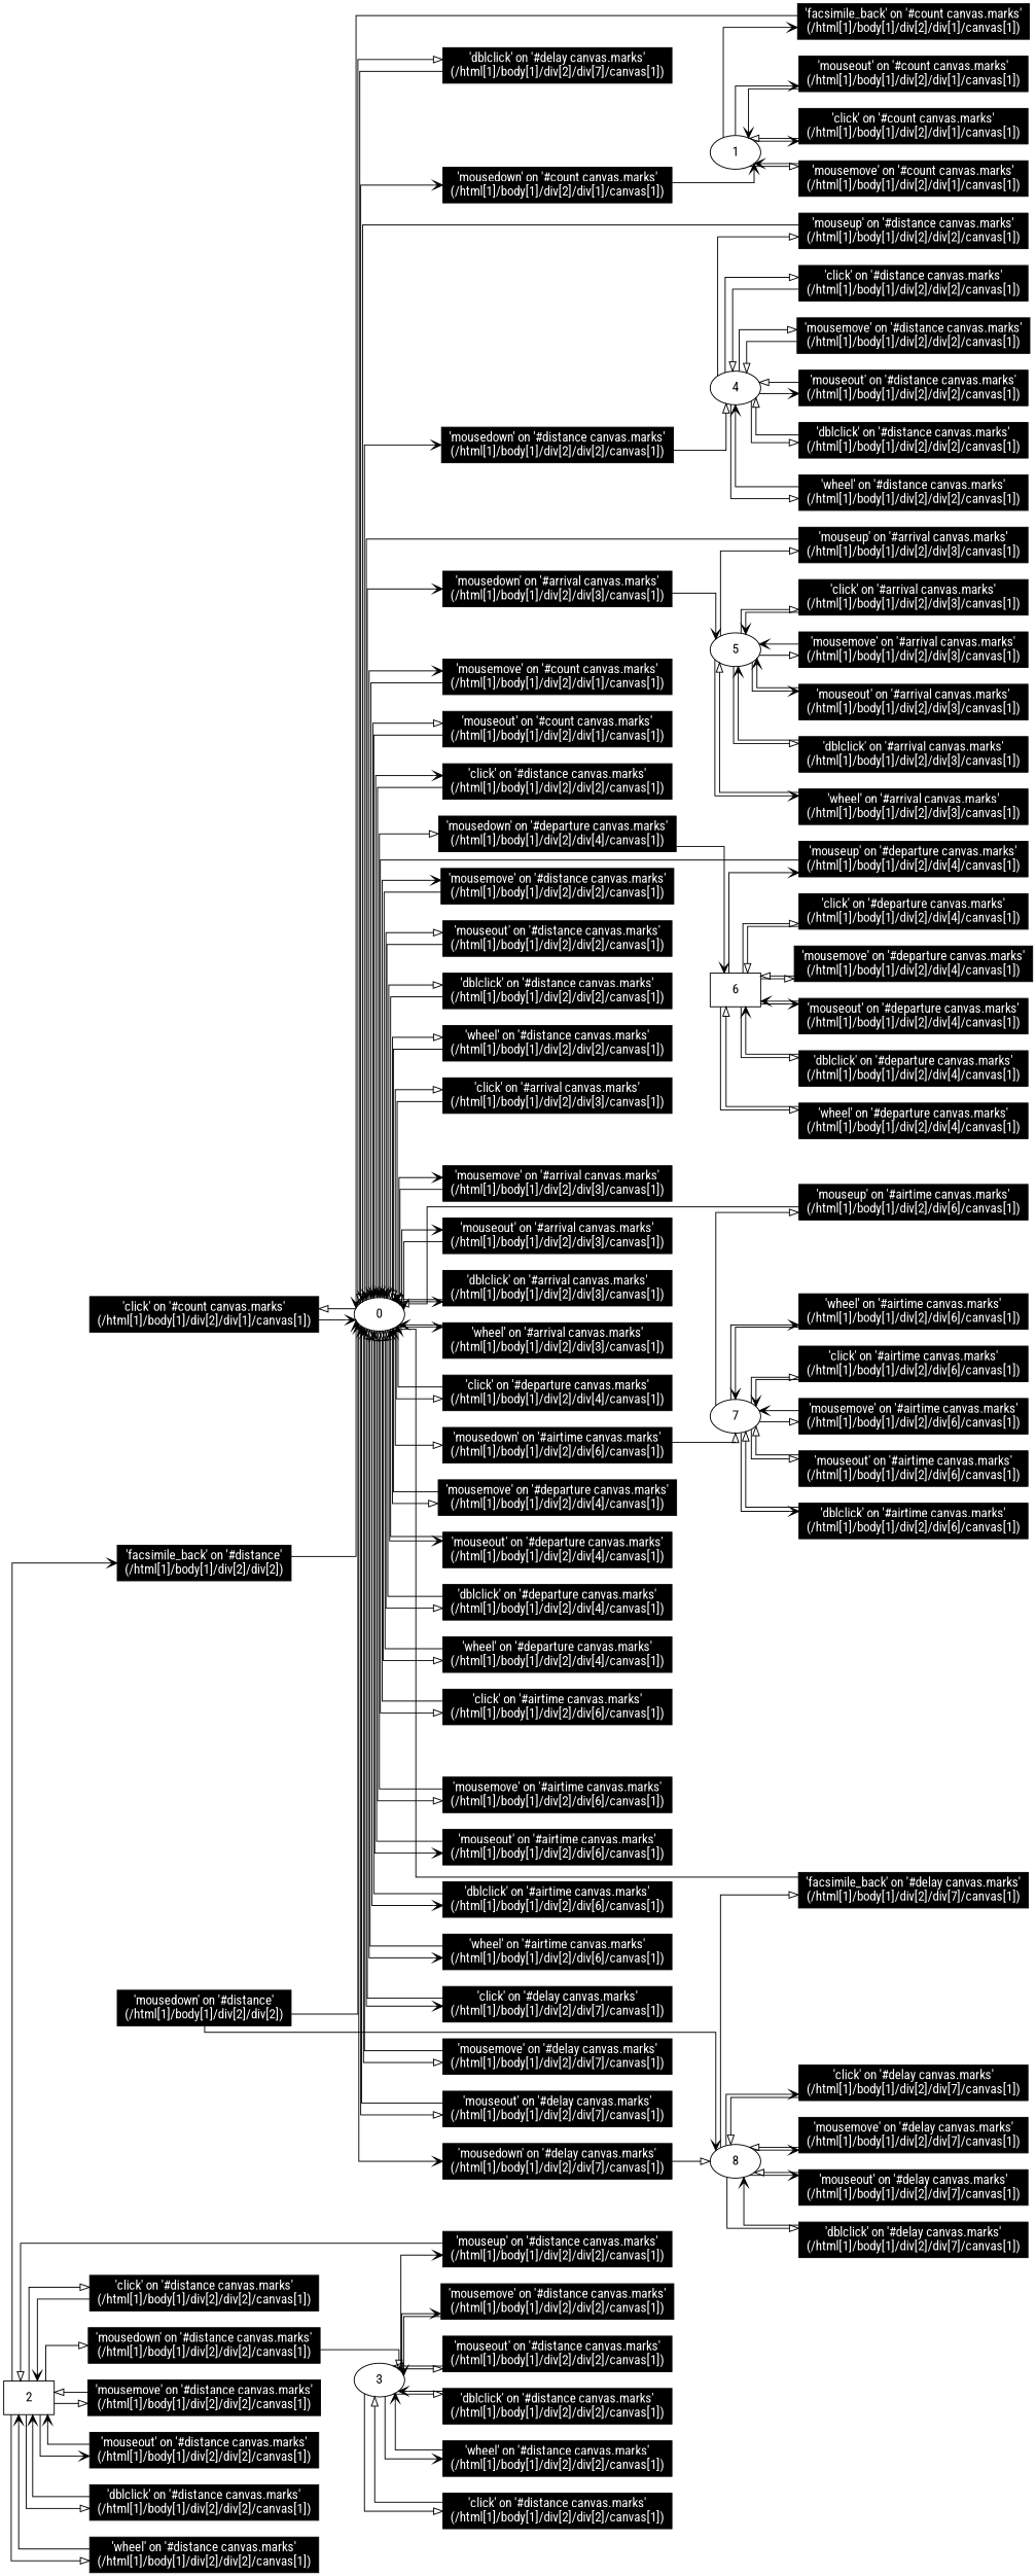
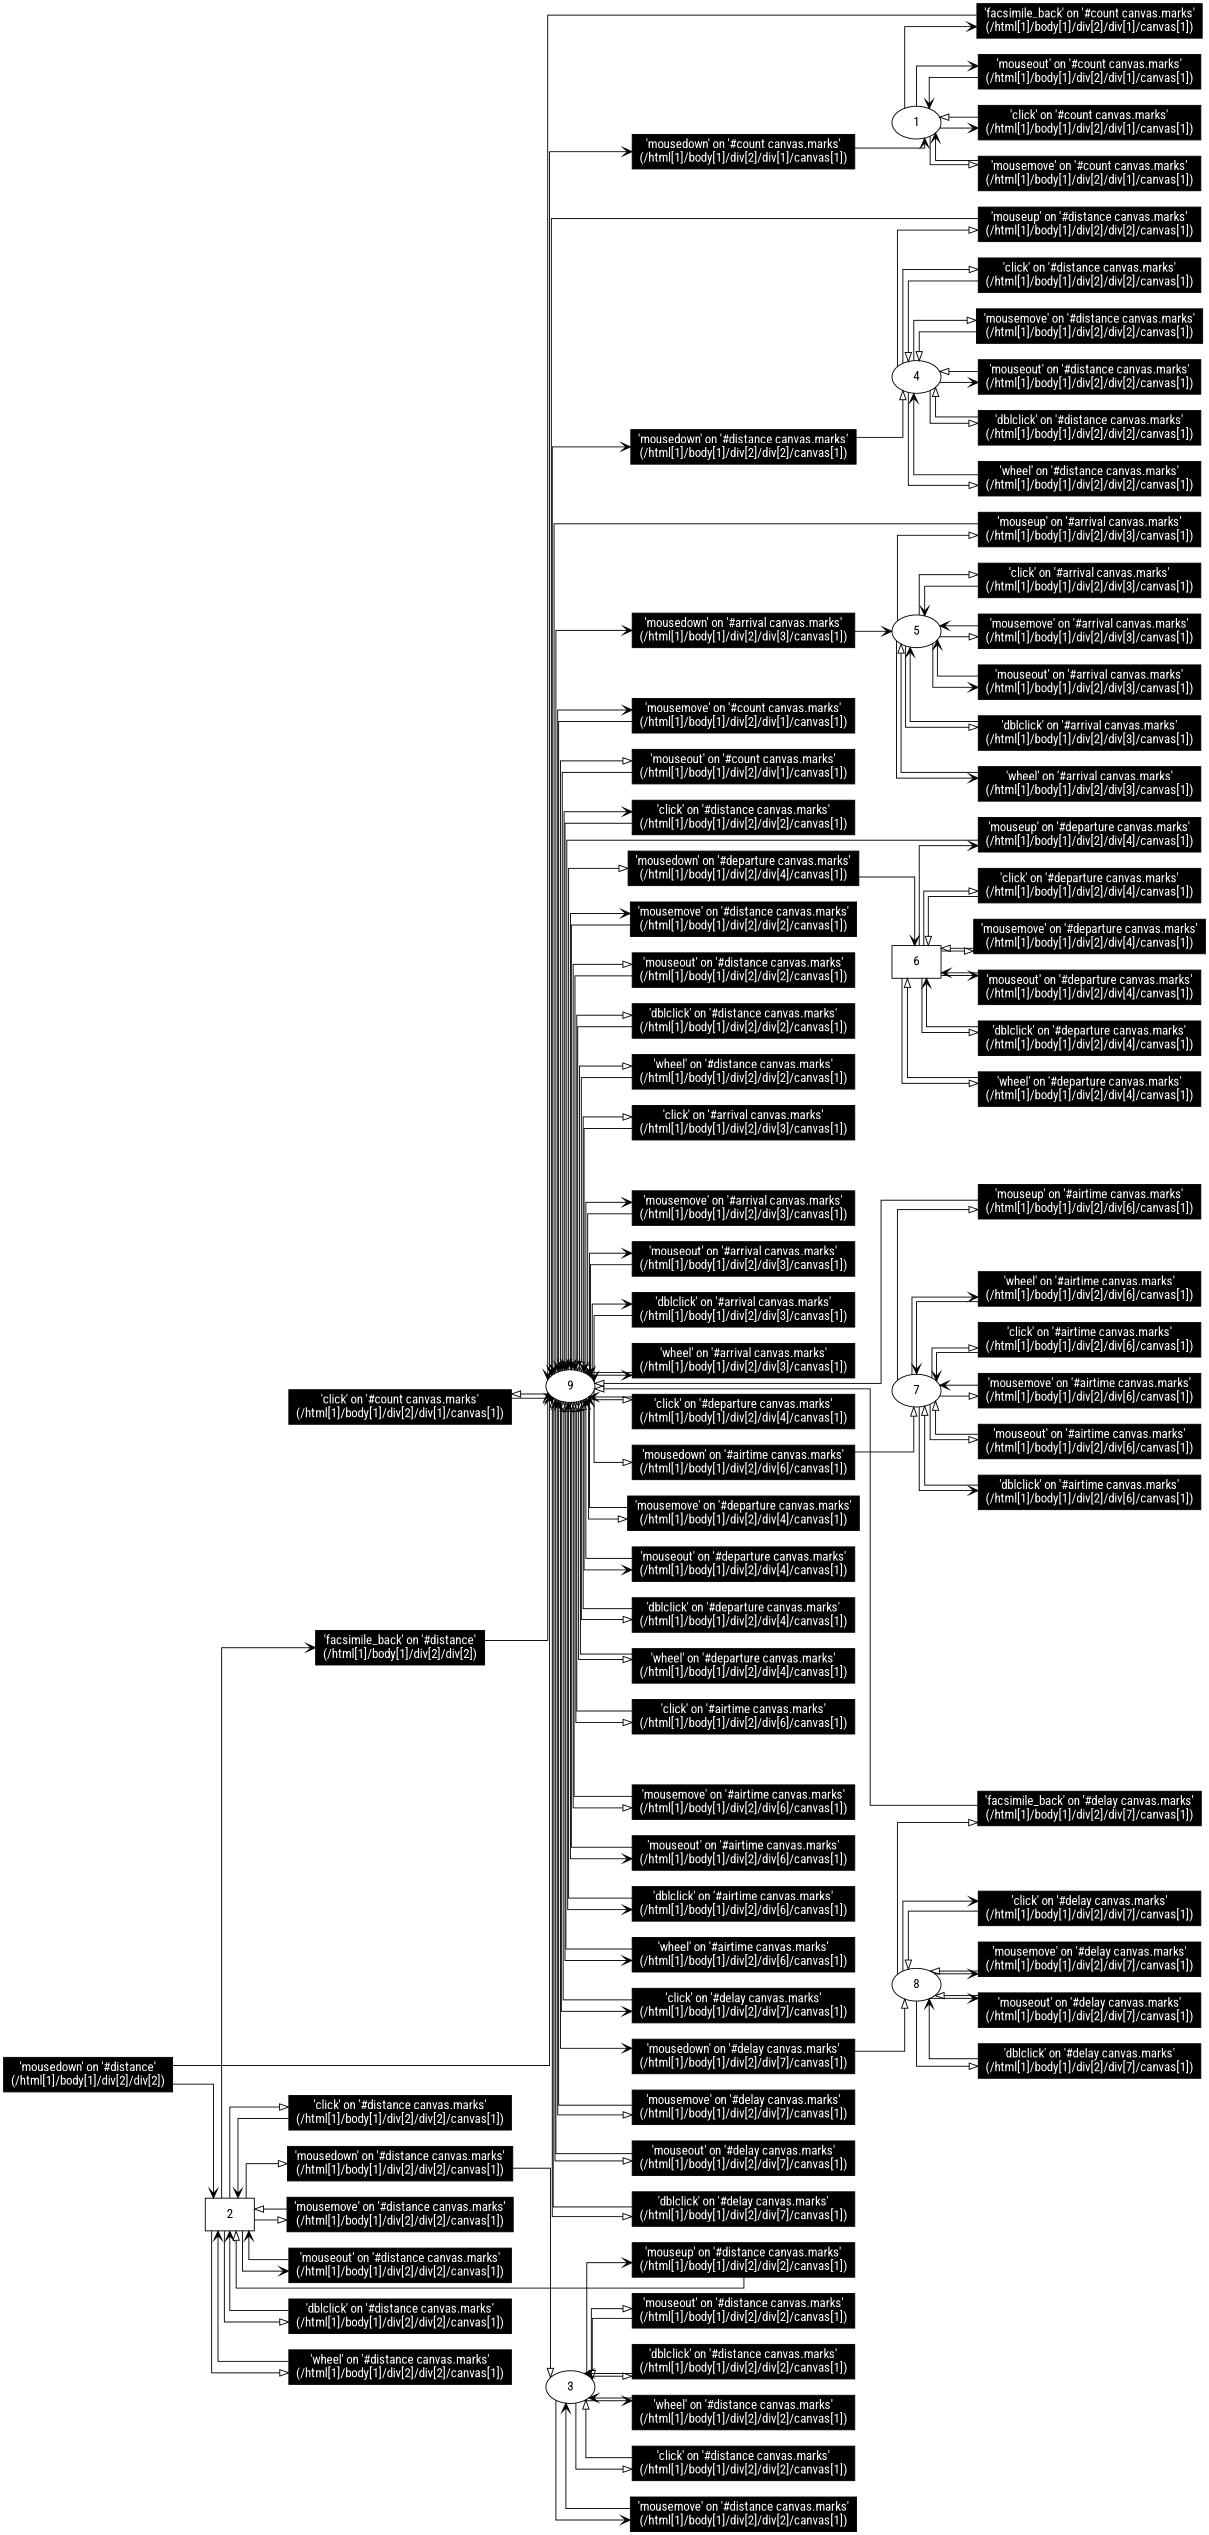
  digraph {
    fontname="Roboto Condensed"
    rankdir=LR
    splines=ortho
    node [fillcolor="#000000" fontcolor="#FFFFFF" fontname="Roboto Condensed" shape=box style=filled]
    edge [arrowhead=vee fontname="Roboto Condensed"]
    n1 [label="'click' on '#count canvas.marks'\n(/html[1]/body[1]/div[2]/div[1]/canvas[1])"]
-   0 [fillcolor="" fontcolor="" shape="" style=""]
+   0 [label=9 fillcolor="" fontcolor="" shape="" style=""]
    n3 [label="'mousedown' on '#count canvas.marks'\n(/html[1]/body[1]/div[2]/div[1]/canvas[1])"]
    n4 [label="'mousemove' on '#count canvas.marks'\n(/html[1]/body[1]/div[2]/div[1]/canvas[1])"]
    n5 [label="'mouseout' on '#count canvas.marks'\n(/html[1]/body[1]/div[2]/div[1]/canvas[1])"]
    n6 [label="'click' on '#distance canvas.marks'\n(/html[1]/body[1]/div[2]/div[2]/canvas[1])"]
    n7 [label="'mousedown' on '#distance canvas.marks'\n(/html[1]/body[1]/div[2]/div[2]/canvas[1])"]
    n8 [label="'mousemove' on '#distance canvas.marks'\n(/html[1]/body[1]/div[2]/div[2]/canvas[1])"]
    n9 [label="'mouseout' on '#distance canvas.marks'\n(/html[1]/body[1]/div[2]/div[2]/canvas[1])"]
    n10 [label="'dblclick' on '#distance canvas.marks'\n(/html[1]/body[1]/div[2]/div[2]/canvas[1])"]
    n11 [label="'wheel' on '#distance canvas.marks'\n(/html[1]/body[1]/div[2]/div[2]/canvas[1])"]
    n12 [label="'click' on '#arrival canvas.marks'\n(/html[1]/body[1]/div[2]/div[3]/canvas[1])"]
    n13 [label="'mousedown' on '#arrival canvas.marks'\n(/html[1]/body[1]/div[2]/div[3]/canvas[1])"]
    n14 [label="'mousemove' on '#arrival canvas.marks'\n(/html[1]/body[1]/div[2]/div[3]/canvas[1])"]
    n15 [label="'mouseout' on '#arrival canvas.marks'\n(/html[1]/body[1]/div[2]/div[3]/canvas[1])"]
    n16 [label="'dblclick' on '#arrival canvas.marks'\n(/html[1]/body[1]/div[2]/div[3]/canvas[1])"]
    n17 [label="'wheel' on '#arrival canvas.marks'\n(/html[1]/body[1]/div[2]/div[3]/canvas[1])"]
    n18 [label="'click' on '#departure canvas.marks'\n(/html[1]/body[1]/div[2]/div[4]/canvas[1])"]
    n19 [label="'mousedown' on '#departure canvas.marks'\n(/html[1]/body[1]/div[2]/div[4]/canvas[1])"]
    n20 [label="'mousemove' on '#departure canvas.marks'\n(/html[1]/body[1]/div[2]/div[4]/canvas[1])"]
    n21 [label="'mouseout' on '#departure canvas.marks'\n(/html[1]/body[1]/div[2]/div[4]/canvas[1])"]
    n22 [label="'dblclick' on '#departure canvas.marks'\n(/html[1]/body[1]/div[2]/div[4]/canvas[1])"]
    n23 [label="'wheel' on '#departure canvas.marks'\n(/html[1]/body[1]/div[2]/div[4]/canvas[1])"]
    n24 [label="'click' on '#airtime canvas.marks'\n(/html[1]/body[1]/div[2]/div[6]/canvas[1])"]
    n25 [label="'mousedown' on '#airtime canvas.marks'\n(/html[1]/body[1]/div[2]/div[6]/canvas[1])"]
    n26 [label="'mousemove' on '#airtime canvas.marks'\n(/html[1]/body[1]/div[2]/div[6]/canvas[1])"]
    n27 [label="'mouseout' on '#airtime canvas.marks'\n(/html[1]/body[1]/div[2]/div[6]/canvas[1])"]
    n28 [label="'dblclick' on '#airtime canvas.marks'\n(/html[1]/body[1]/div[2]/div[6]/canvas[1])"]
    n29 [label="'wheel' on '#airtime canvas.marks'\n(/html[1]/body[1]/div[2]/div[6]/canvas[1])"]
    n30 [label="'click' on '#delay canvas.marks'\n(/html[1]/body[1]/div[2]/div[7]/canvas[1])"]
    n31 [label="'mousedown' on '#delay canvas.marks'\n(/html[1]/body[1]/div[2]/div[7]/canvas[1])"]
    n32 [label="'mousemove' on '#delay canvas.marks'\n(/html[1]/body[1]/div[2]/div[7]/canvas[1])"]
    n33 [label="'mouseout' on '#delay canvas.marks'\n(/html[1]/body[1]/div[2]/div[7]/canvas[1])"]
    n34 [label="'dblclick' on '#delay canvas.marks'\n(/html[1]/body[1]/div[2]/div[7]/canvas[1])"]
    1 [fillcolor="" fontcolor="" shape="" style=""]
    n36 [label="'mousedown' on '#distance'\n(/html[1]/body[1]/div[2]/div[2])"]
    2 [fillcolor="" fontcolor="" style=""]
    4 [fillcolor="" fontcolor="" shape="" style=""]
    5 [fillcolor="" fontcolor="" shape="" style=""]
    6 [fillcolor="" fontcolor="" style=""]
    7 [fillcolor="" fontcolor="" shape="" style=""]
    8 [fillcolor="" fontcolor="" shape="" style=""]
    n43 [label="'click' on '#count canvas.marks'\n(/html[1]/body[1]/div[2]/div[1]/canvas[1])"]
    n44 [label="'mousemove' on '#count canvas.marks'\n(/html[1]/body[1]/div[2]/div[1]/canvas[1])"]
    n45 [label="'mouseout' on '#count canvas.marks'\n(/html[1]/body[1]/div[2]/div[1]/canvas[1])"]
    n46 [label="'facsimile_back' on '#count canvas.marks'\n(/html[1]/body[1]/div[2]/div[1]/canvas[1])"]
    n47 [label="'click' on '#distance canvas.marks'\n(/html[1]/body[1]/div[2]/div[2]/canvas[1])"]
    n48 [label="'mousedown' on '#distance canvas.marks'\n(/html[1]/body[1]/div[2]/div[2]/canvas[1])"]
    n49 [label="'mousemove' on '#distance canvas.marks'\n(/html[1]/body[1]/div[2]/div[2]/canvas[1])"]
    n50 [label="'mouseout' on '#distance canvas.marks'\n(/html[1]/body[1]/div[2]/div[2]/canvas[1])"]
    n51 [label="'dblclick' on '#distance canvas.marks'\n(/html[1]/body[1]/div[2]/div[2]/canvas[1])"]
    n52 [label="'wheel' on '#distance canvas.marks'\n(/html[1]/body[1]/div[2]/div[2]/canvas[1])"]
    n53 [label="'facsimile_back' on '#distance'\n(/html[1]/body[1]/div[2]/div[2])"]
    3 [fillcolor="" fontcolor="" shape="" style=""]
    n55 [label="'click' on '#distance canvas.marks'\n(/html[1]/body[1]/div[2]/div[2]/canvas[1])"]
    n56 [label="'mousemove' on '#distance canvas.marks'\n(/html[1]/body[1]/div[2]/div[2]/canvas[1])"]
    n57 [label="'mouseout' on '#distance canvas.marks'\n(/html[1]/body[1]/div[2]/div[2]/canvas[1])"]
    n58 [label="'mouseup' on '#distance canvas.marks'\n(/html[1]/body[1]/div[2]/div[2]/canvas[1])"]
    n59 [label="'dblclick' on '#distance canvas.marks'\n(/html[1]/body[1]/div[2]/div[2]/canvas[1])"]
    n60 [label="'wheel' on '#distance canvas.marks'\n(/html[1]/body[1]/div[2]/div[2]/canvas[1])"]
    n61 [label="'click' on '#arrival canvas.marks'\n(/html[1]/body[1]/div[2]/div[3]/canvas[1])"]
    n62 [label="'mousemove' on '#arrival canvas.marks'\n(/html[1]/body[1]/div[2]/div[3]/canvas[1])"]
    n63 [label="'mouseout' on '#arrival canvas.marks'\n(/html[1]/body[1]/div[2]/div[3]/canvas[1])"]
    n64 [label="'mouseup' on '#arrival canvas.marks'\n(/html[1]/body[1]/div[2]/div[3]/canvas[1])"]
    n65 [label="'dblclick' on '#arrival canvas.marks'\n(/html[1]/body[1]/div[2]/div[3]/canvas[1])"]
    n66 [label="'wheel' on '#arrival canvas.marks'\n(/html[1]/body[1]/div[2]/div[3]/canvas[1])"]
    n67 [label="'click' on '#departure canvas.marks'\n(/html[1]/body[1]/div[2]/div[4]/canvas[1])"]
    n68 [label="'mousemove' on '#departure canvas.marks'\n(/html[1]/body[1]/div[2]/div[4]/canvas[1])"]
    n69 [label="'mouseout' on '#departure canvas.marks'\n(/html[1]/body[1]/div[2]/div[4]/canvas[1])"]
    n70 [label="'mouseup' on '#departure canvas.marks'\n(/html[1]/body[1]/div[2]/div[4]/canvas[1])"]
    n71 [label="'dblclick' on '#departure canvas.marks'\n(/html[1]/body[1]/div[2]/div[4]/canvas[1])"]
    n72 [label="'wheel' on '#departure canvas.marks'\n(/html[1]/body[1]/div[2]/div[4]/canvas[1])"]
    n73 [label="'click' on '#airtime canvas.marks'\n(/html[1]/body[1]/div[2]/div[6]/canvas[1])"]
    n74 [label="'mousemove' on '#airtime canvas.marks'\n(/html[1]/body[1]/div[2]/div[6]/canvas[1])"]
    n75 [label="'mouseout' on '#airtime canvas.marks'\n(/html[1]/body[1]/div[2]/div[6]/canvas[1])"]
    n76 [label="'mouseup' on '#airtime canvas.marks'\n(/html[1]/body[1]/div[2]/div[6]/canvas[1])"]
    n77 [label="'dblclick' on '#airtime canvas.marks'\n(/html[1]/body[1]/div[2]/div[6]/canvas[1])"]
    n78 [label="'wheel' on '#airtime canvas.marks'\n(/html[1]/body[1]/div[2]/div[6]/canvas[1])"]
    n79 [label="'click' on '#delay canvas.marks'\n(/html[1]/body[1]/div[2]/div[7]/canvas[1])"]
    n80 [label="'mousemove' on '#delay canvas.marks'\n(/html[1]/body[1]/div[2]/div[7]/canvas[1])"]
    n81 [label="'mouseout' on '#delay canvas.marks'\n(/html[1]/body[1]/div[2]/div[7]/canvas[1])"]
    n82 [label="'dblclick' on '#delay canvas.marks'\n(/html[1]/body[1]/div[2]/div[7]/canvas[1])"]
    n83 [label="'facsimile_back' on '#delay canvas.marks'\n(/html[1]/body[1]/div[2]/div[7]/canvas[1])"]
    n84 [label="'click' on '#distance canvas.marks'\n(/html[1]/body[1]/div[2]/div[2]/canvas[1])"]
    n85 [label="'mousemove' on '#distance canvas.marks'\n(/html[1]/body[1]/div[2]/div[2]/canvas[1])"]
    n86 [label="'mouseout' on '#distance canvas.marks'\n(/html[1]/body[1]/div[2]/div[2]/canvas[1])"]
    n87 [label="'mouseup' on '#distance canvas.marks'\n(/html[1]/body[1]/div[2]/div[2]/canvas[1])"]
    n88 [label="'dblclick' on '#distance canvas.marks'\n(/html[1]/body[1]/div[2]/div[2]/canvas[1])"]
    n89 [label="'wheel' on '#distance canvas.marks'\n(/html[1]/body[1]/div[2]/div[2]/canvas[1])"]
    n1 -> 0
    0 -> n1 [arrowhead=onormal]
    0 -> n3
    0 -> n4
    0 -> n5 [arrowhead=onormal]
    0 -> n6
    0 -> n7
    0 -> n8
    0 -> n9 [arrowhead=onormal]
    0 -> n10 [arrowhead=onormal]
    0 -> n11 [arrowhead=onormal]
    0 -> n12 [arrowhead=onormal]
    0 -> n13
    0 -> n14
    0 -> n15
    0 -> n16
    0 -> n17
    0 -> n18 [arrowhead=onormal]
    0 -> n19 [arrowhead=onormal]
    0 -> n20 [arrowhead=onormal]
    0 -> n21
    0 -> n22 [arrowhead=onormal]
    0 -> n23 [arrowhead=onormal]
    0 -> n24 [arrowhead=onormal]
    0 -> n25 [arrowhead=onormal]
    0 -> n26 [arrowhead=onormal]
    0 -> n27
    0 -> n28
    0 -> n29
    0 -> n30
    0 -> n31
    0 -> n32 [arrowhead=onormal]
    0 -> n33 [arrowhead=onormal]
    0 -> n34 [arrowhead=onormal]
    n3 -> 1
    n4 -> 0
    n5 -> 0
    n6 -> 0
    n7 -> 4 [arrowhead=onormal]
    n8 -> 0
    n9 -> 0
    n10 -> 0 [arrowhead=onormal]
    n11 -> 0 [arrowhead=onormal]
    n12 -> 0
    n13 -> 5
    n14 -> 0 [arrowhead=onormal]
    n15 -> 0
    n16 -> 0
    n17 -> 0
    n18 -> 0
    n19 -> 6
    n20 -> 0
    n21 -> 0
    n22 -> 0 [arrowhead=onormal]
    n23 -> 0 [arrowhead=onormal]
    n24 -> 0 [arrowhead=onormal]
    n25 -> 7 [arrowhead=onormal]
    n26 -> 0 [arrowhead=onormal]
    n27 -> 0 [arrowhead=onormal]
    n28 -> 0
    n29 -> 0 [arrowhead=onormal]
    n30 -> 0 [arrowhead=onormal]
    n31 -> 8 [arrowhead=onormal]
    n32 -> 0
    n33 -> 0
    n34 -> 0 [arrowhead=onormal]
    1 -> n43
    1 -> n44 [arrowhead=onormal]
    1 -> n45
    1 -> n46
    n36 -> 0
-   n36 -> 8
+   n36 -> 2
    2 -> n47 [arrowhead=onormal]
    2 -> n48 [arrowhead=onormal]
    2 -> n49 [arrowhead=onormal]
    2 -> n50
    2 -> n51 [arrowhead=onormal]
    2 -> n52 [arrowhead=onormal]
    2 -> n53
    4 -> n55 [arrowhead=onormal]
    4 -> n56 [arrowhead=onormal]
    4 -> n57
    4 -> n58 [arrowhead=onormal]
    4 -> n59 [arrowhead=onormal]
    4 -> n60 [arrowhead=onormal]
    5 -> n61 [arrowhead=onormal]
    5 -> n62 [arrowhead=onormal]
    5 -> n63
    5 -> n64 [arrowhead=onormal]
    5 -> n65 [arrowhead=onormal]
    5 -> n66
    6 -> n67 [arrowhead=onormal]
    6 -> n68 [arrowhead=onormal]
    6 -> n69
    6 -> n70
    6 -> n71 [arrowhead=onormal]
    6 -> n72 [arrowhead=onormal]
    7 -> n73 [arrowhead=onormal]
    7 -> n74 [arrowhead=onormal]
    7 -> n75 [arrowhead=onormal]
    7 -> n76 [arrowhead=onormal]
    7 -> n77
    7 -> n78
    8 -> n79
    8 -> n80
    8 -> n81
    8 -> n82 [arrowhead=onormal]
    8 -> n83 [arrowhead=onormal]
    n43 -> 1 [arrowhead=onormal]
    n44 -> 1
    n45 -> 1
    n46 -> 0
    n47 -> 2
    n48 -> 3 [arrowhead=onormal]
    n49 -> 2 [arrowhead=onormal]
    n50 -> 2
    n51 -> 2
    n52 -> 2
    n53 -> 0
    3 -> n84 [arrowhead=onormal]
    3 -> n85
    3 -> n86 [arrowhead=onormal]
    3 -> n87
    3 -> n88 [arrowhead=onormal]
    3 -> n89
    n55 -> 4 [arrowhead=onormal]
    n56 -> 4 [arrowhead=onormal]
    n57 -> 4 [arrowhead=onormal]
    n58 -> 0
    n59 -> 4 [arrowhead=onormal]
    n60 -> 4
    n61 -> 5
    n62 -> 5
    n63 -> 5
    n64 -> 0
    n65 -> 5
    n66 -> 5 [arrowhead=onormal]
    n67 -> 6 [arrowhead=onormal]
    n68 -> 6 [arrowhead=onormal]
    n69 -> 6
    n70 -> 0
    n71 -> 6
    n72 -> 6 [arrowhead=onormal]
    n73 -> 7
    n74 -> 7
    n75 -> 7 [arrowhead=onormal]
    n76 -> 0 [arrowhead=onormal]
    n77 -> 7 [arrowhead=onormal]
    n78 -> 7
    n79 -> 8 [arrowhead=onormal]
    n80 -> 8 [arrowhead=onormal]
    n81 -> 8 [arrowhead=onormal]
    n82 -> 8
    n83 -> 0 [arrowhead=onormal]
    n84 -> 3 [arrowhead=onormal]
    n85 -> 3
    n86 -> 3 [arrowhead=onormal]
    n87 -> 2 [arrowhead=onormal]
    n88 -> 3
    n89 -> 3
  }
